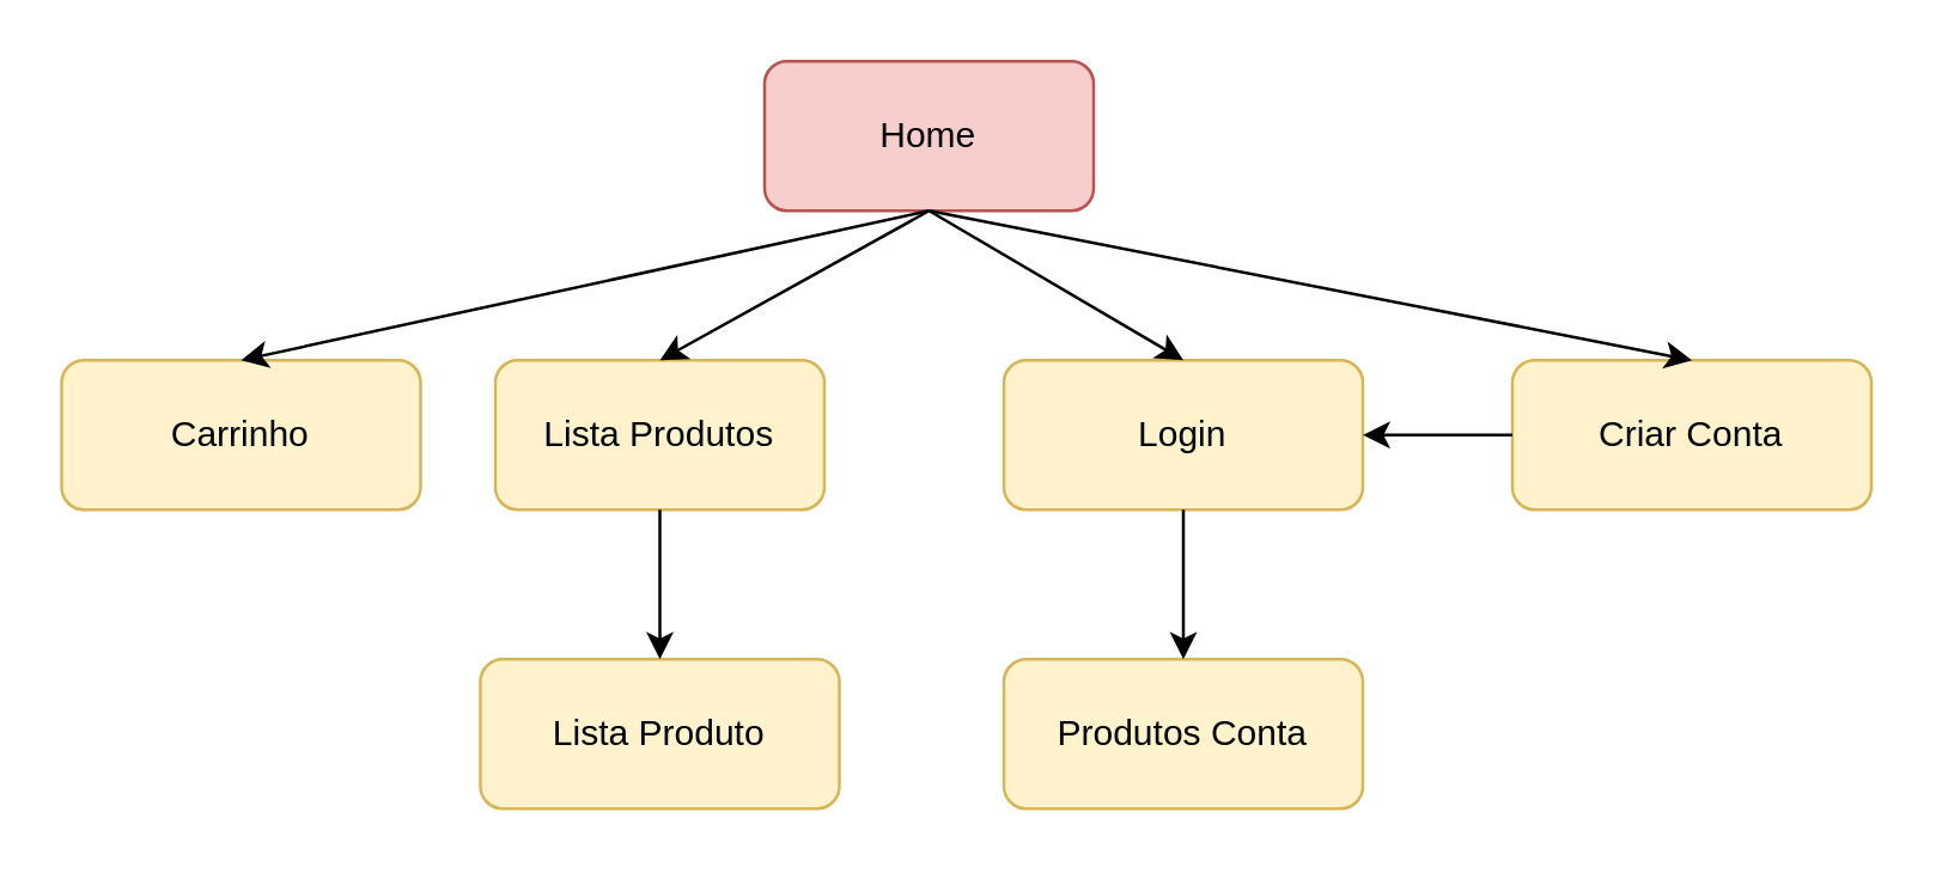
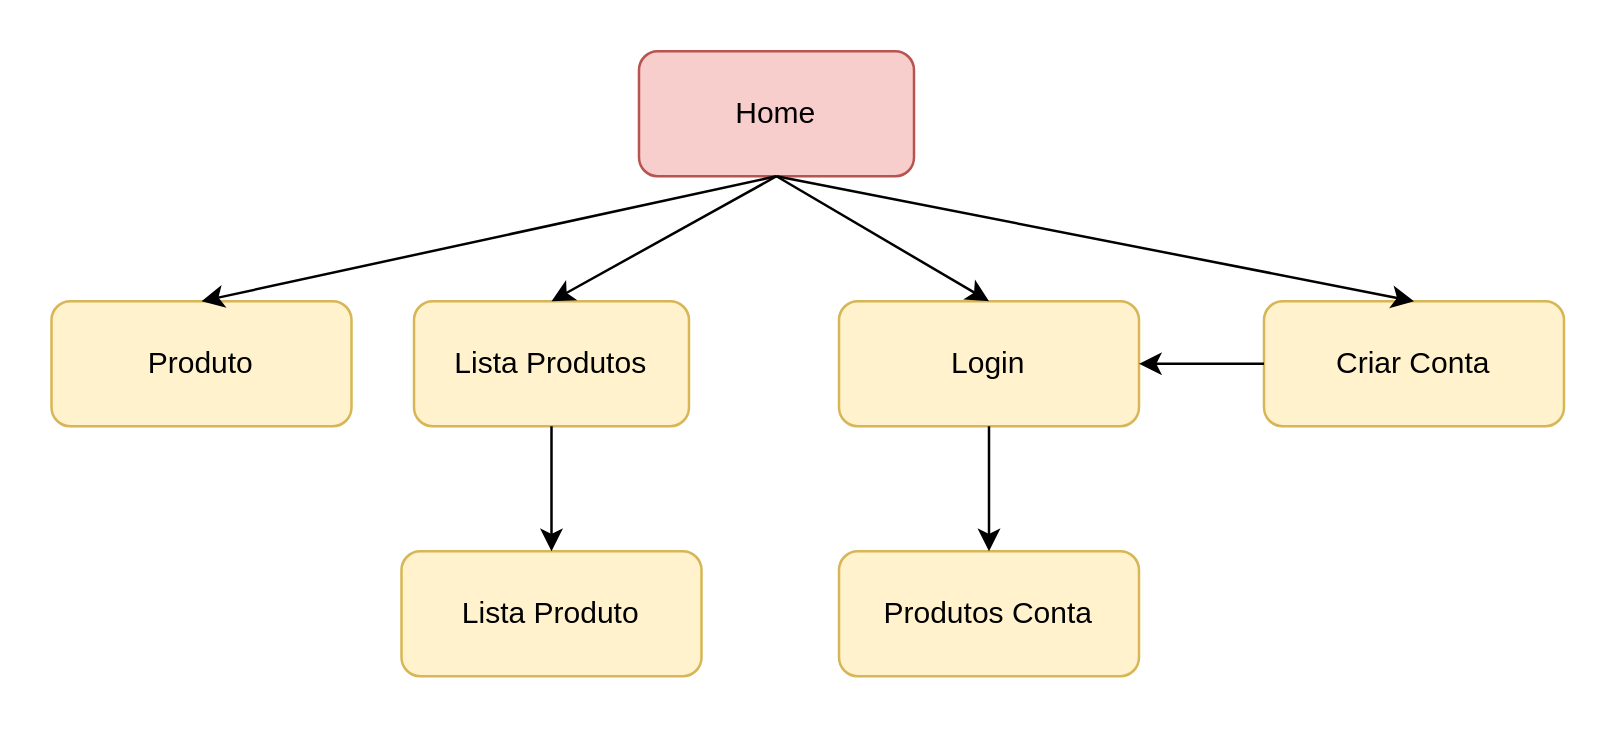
  <mxCell id="0" />
  <mxCell id="1" parent="0" />
  <mxCell id="2" value="Login" style="rounded=1;whiteSpace=wrap;html=1;fillColor=#fff2cc;strokeColor=#d6b656;" parent="1" vertex="1"><mxGeometry x="335" y="120" width="120" height="50" as="geometry" /></mxCell>
  <mxCell id="3" value="Lista Produtos" style="rounded=1;whiteSpace=wrap;html=1;fillColor=#fff2cc;strokeColor=#d6b656;" parent="1" vertex="1"><mxGeometry x="165" y="120" width="110" height="50" as="geometry" /></mxCell>
  <mxCell id="4" value="Home" style="rounded=1;whiteSpace=wrap;html=1;fillColor=#f8cecc;strokeColor=#b85450;" parent="1" vertex="1"><mxGeometry x="255" y="20" width="110" height="50" as="geometry" /></mxCell>
  <mxCell id="5" value="Lista Produto" style="rounded=1;whiteSpace=wrap;html=1;fillColor=#fff2cc;strokeColor=#d6b656;" parent="1" vertex="1"><mxGeometry x="160" y="220" width="120" height="50" as="geometry" /></mxCell>
  <mxCell id="6" value="Criar Conta" style="rounded=1;whiteSpace=wrap;html=1;fillColor=#fff2cc;strokeColor=#d6b656;" parent="1" vertex="1"><mxGeometry x="505" y="120" width="120" height="50" as="geometry" /></mxCell>
  <mxCell id="7" value="Produtos Conta" style="rounded=1;whiteSpace=wrap;html=1;fillColor=#fff2cc;strokeColor=#d6b656;" parent="1" vertex="1"><mxGeometry x="335" y="220" width="120" height="50" as="geometry" /></mxCell>
- <mxCell id="8" value="Carrinho" style="rounded=1;whiteSpace=wrap;html=1;fillColor=#fff2cc;strokeColor=#d6b656;" parent="1" vertex="1"><mxGeometry x="20" y="120" width="120" height="50" as="geometry" /></mxCell>
+ <mxCell id="8" value="Produto" style="rounded=1;whiteSpace=wrap;html=1;fillColor=#fff2cc;strokeColor=#d6b656;" parent="1" vertex="1"><mxGeometry x="20" y="120" width="120" height="50" as="geometry" /></mxCell>
  <mxCell id="9" value="" style="endArrow=classic;html=1;exitX=0.5;exitY=1;exitDx=0;exitDy=0;entryX=0.5;entryY=0;entryDx=0;entryDy=0;" parent="1" source="4" target="2" edge="1"><mxGeometry width="50" height="50" relative="1" as="geometry"><mxPoint x="35" y="470" as="sourcePoint" /><mxPoint x="85" y="420" as="targetPoint" /></mxGeometry></mxCell>
  <mxCell id="10" value="" style="endArrow=classic;html=1;exitX=0.5;exitY=1;exitDx=0;exitDy=0;entryX=0.5;entryY=0;entryDx=0;entryDy=0;" parent="1" source="4" target="3" edge="1"><mxGeometry width="50" height="50" relative="1" as="geometry"><mxPoint x="155" y="110" as="sourcePoint" /><mxPoint x="205" y="60" as="targetPoint" /></mxGeometry></mxCell>
  <mxCell id="11" value="" style="endArrow=classic;html=1;exitX=0.5;exitY=1;exitDx=0;exitDy=0;entryX=0.5;entryY=0;entryDx=0;entryDy=0;" parent="1" source="4" target="6" edge="1"><mxGeometry width="50" height="50" relative="1" as="geometry"><mxPoint x="350" y="70" as="sourcePoint" /><mxPoint x="105" y="130" as="targetPoint" /></mxGeometry></mxCell>
  <mxCell id="12" value="" style="endArrow=classic;html=1;exitX=0;exitY=0.5;exitDx=0;exitDy=0;entryX=1;entryY=0.5;entryDx=0;entryDy=0;" parent="1" source="6" target="2" edge="1"><mxGeometry width="50" height="50" relative="1" as="geometry"><mxPoint x="90" y="470" as="sourcePoint" /><mxPoint x="140" y="420" as="targetPoint" /></mxGeometry></mxCell>
  <mxCell id="13" value="" style="endArrow=classic;html=1;exitX=0.5;exitY=1;exitDx=0;exitDy=0;entryX=0.5;entryY=0;entryDx=0;entryDy=0;" parent="1" source="2" target="7" edge="1"><mxGeometry width="50" height="50" relative="1" as="geometry"><mxPoint x="90" y="470" as="sourcePoint" /><mxPoint x="140" y="420" as="targetPoint" /></mxGeometry></mxCell>
  <mxCell id="14" value="" style="endArrow=classic;html=1;exitX=0.5;exitY=1;exitDx=0;exitDy=0;entryX=0.5;entryY=0;entryDx=0;entryDy=0;" parent="1" source="3" target="5" edge="1"><mxGeometry width="50" height="50" relative="1" as="geometry"><mxPoint x="90" y="470" as="sourcePoint" /><mxPoint x="140" y="420" as="targetPoint" /></mxGeometry></mxCell>
  <mxCell id="15" value="" style="endArrow=classic;html=1;exitX=0.5;exitY=1;exitDx=0;exitDy=0;entryX=0.5;entryY=0;entryDx=0;entryDy=0;" parent="1" source="4" target="8" edge="1"><mxGeometry width="50" height="50" relative="1" as="geometry"><mxPoint x="-35" y="340" as="sourcePoint" /><mxPoint x="15" y="290" as="targetPoint" /></mxGeometry></mxCell>
